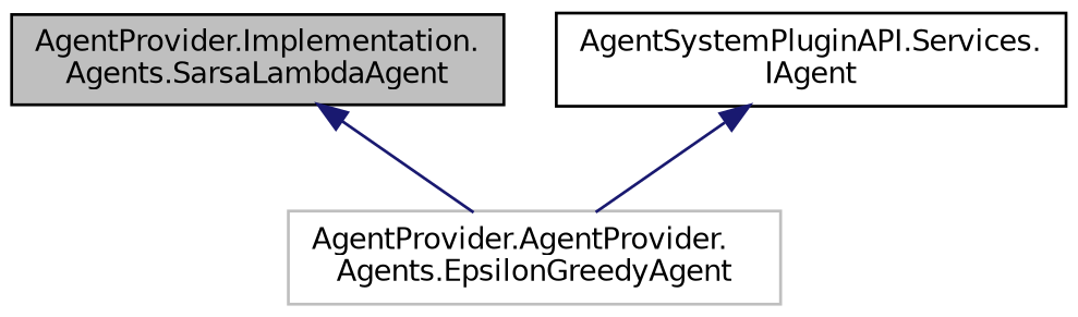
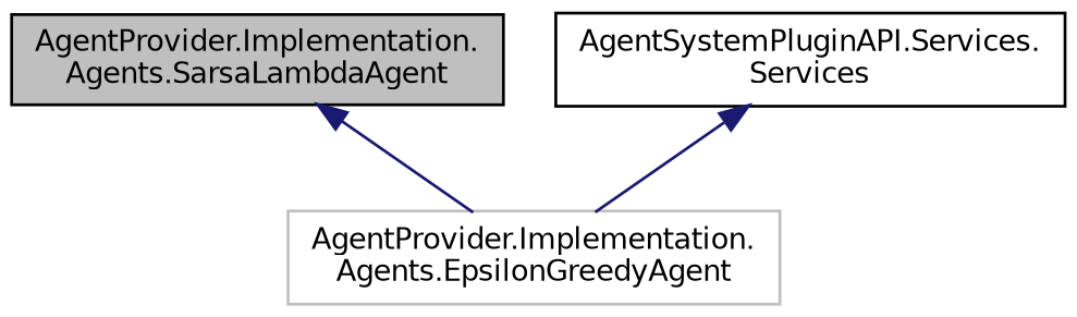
  digraph {
    node [color=black fillcolor=white fontname=Helvetica fontsize=10 shape=record style=filled]
    edge [color=midnightblue dir=back fontname=Helvetica fontsize=10 labelfontname=Helvetica labelfontsize=10 style=solid]
    n1 [fillcolor=grey75 fontcolor=black height=0.2 label="AgentProvider.Implementation.\lAgents.SarsaLambdaAgent" width=0.4]
-   n2 [color=grey75 height=0.2 label="AgentProvider.AgentProvider.\lAgents.EpsilonGreedyAgent" width=0.4]
-   n3 [height=0.2 label="AgentSystemPluginAPI.Services.\lIAgent" width=0.4]
+   n2 [color=grey75 height=0.2 label="AgentProvider.Implementation.\lAgents.EpsilonGreedyAgent" width=0.4]
+   n3 [height=0.2 label="AgentSystemPluginAPI.Services.\lServices" width=0.4]
    n1 -> n2
    n3 -> n2
  }
